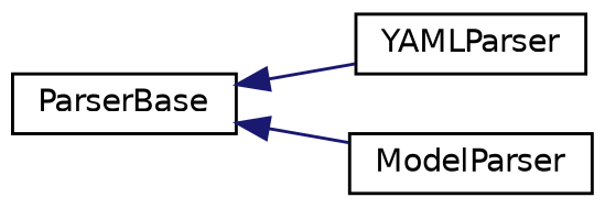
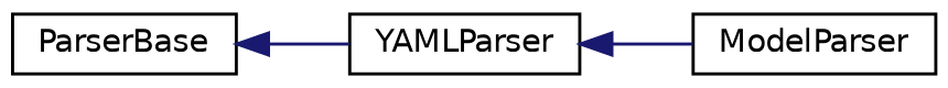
  digraph {
    rankdir=LR
    node [color=black fillcolor=white fontname=Helvetica fontsize=10 shape=record style=filled]
    edge [color=midnightblue dir=back fontname=Helvetica fontsize=10 labelfontname=Helvetica labelfontsize=10 style=solid]
    n1 [height=0.2 label=ParserBase width=0.4]
    n2 [height=0.2 label=YAMLParser width=0.4]
    n3 [height=0.2 label=ModelParser width=0.4]
    n1 -> n2
-   n1 -> n3
+   n2 -> n3
  }
